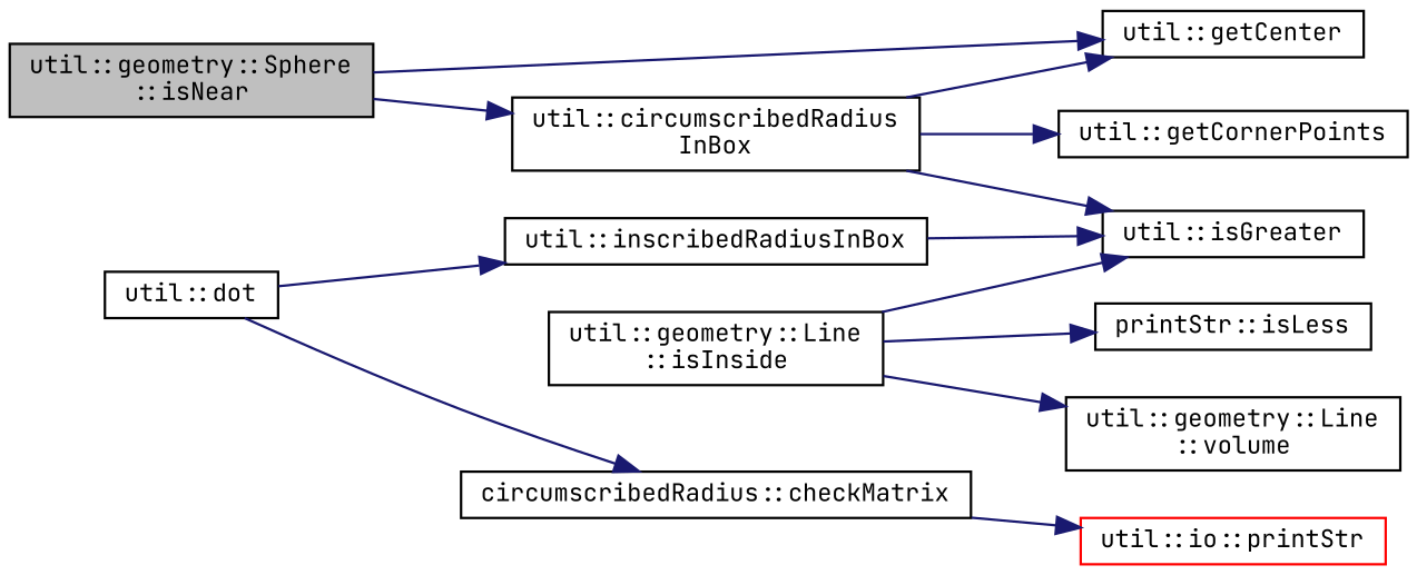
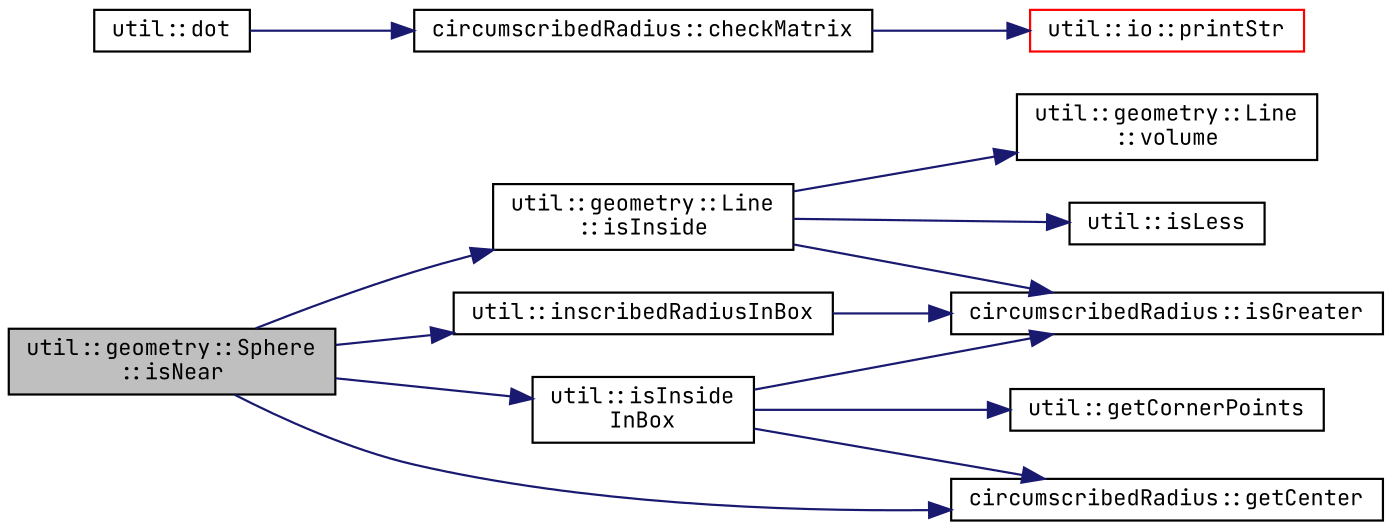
  digraph {
    fontname="JetBrains Mono"
    rankdir=LR
    node [color=black fillcolor=white fontname="JetBrains Mono" fontsize=10 shape=record style=filled]
    edge [color=midnightblue fontname="JetBrains Mono" fontsize=10 labelfontname=Helvetica labelfontsize=10 style=solid]
    n1 [fillcolor=grey75 fontcolor=black height=0.2 label="util::geometry::Sphere\l::isNear" width=0.4]
    n2 [height=0.2 label="util::geometry::Line\l::isInside" width=0.4]
-   n3 [height=0.2 label="util::getCenter" width=0.4]
+   n3 [height=0.2 label="circumscribedRadius::getCenter" width=0.4]
    n4 [height=0.2 label="util::inscribedRadiusInBox" width=0.4]
-   n5 [height=0.2 label="util::circumscribedRadius\lInBox" width=0.4]
-   n6 [height=0.2 label="printStr::isLess" width=0.4]
+   n5 [height=0.2 label="util::isInside\lInBox" width=0.4]
+   n6 [height=0.2 label="util::isLess" width=0.4]
    n7 [height=0.2 label="util::geometry::Line\l::volume" width=0.4]
-   n8 [height=0.2 label="util::isGreater" width=0.4]
+   n8 [height=0.2 label="circumscribedRadius::isGreater" width=0.4]
    n9 [height=0.2 label="util::getCornerPoints" width=0.4]
    n10 [height=0.2 label="util::dot" width=0.4]
    n11 [height=0.2 label="circumscribedRadius::checkMatrix" width=0.4]
    n12 [color=red height=0.2 label="util::io::printStr" width=0.4]
+   n1 -> n2
    n1 -> n3
-   n10 -> n4
+   n1 -> n4
    n1 -> n5
    n2 -> n6
    n2 -> n7
    n2 -> n8
    n4 -> n8
    n5 -> n3
    n5 -> n8
    n5 -> n9
    n10 -> n11
    n11 -> n12
  }
